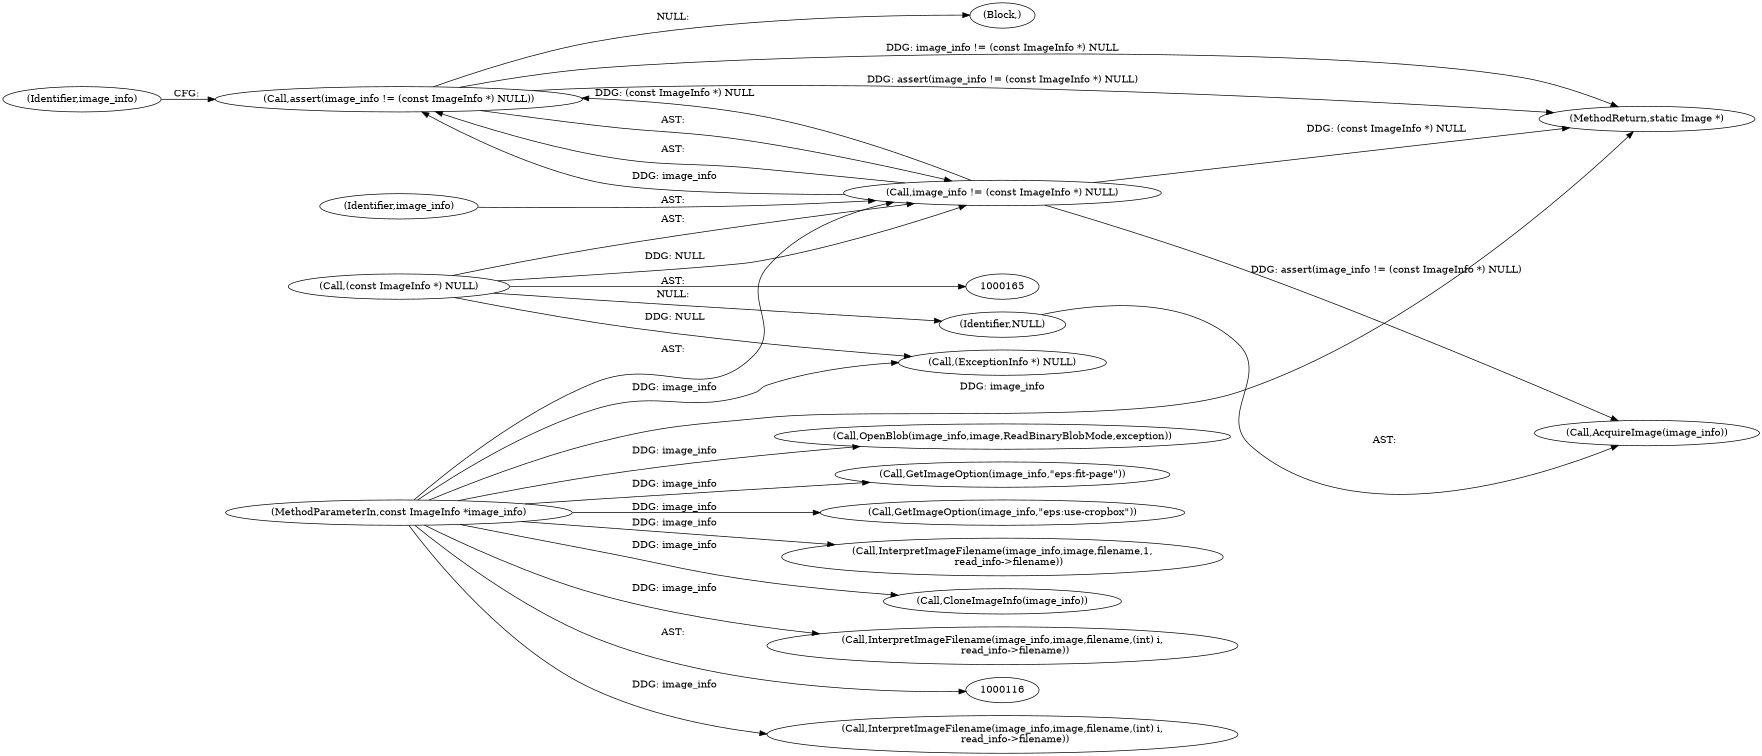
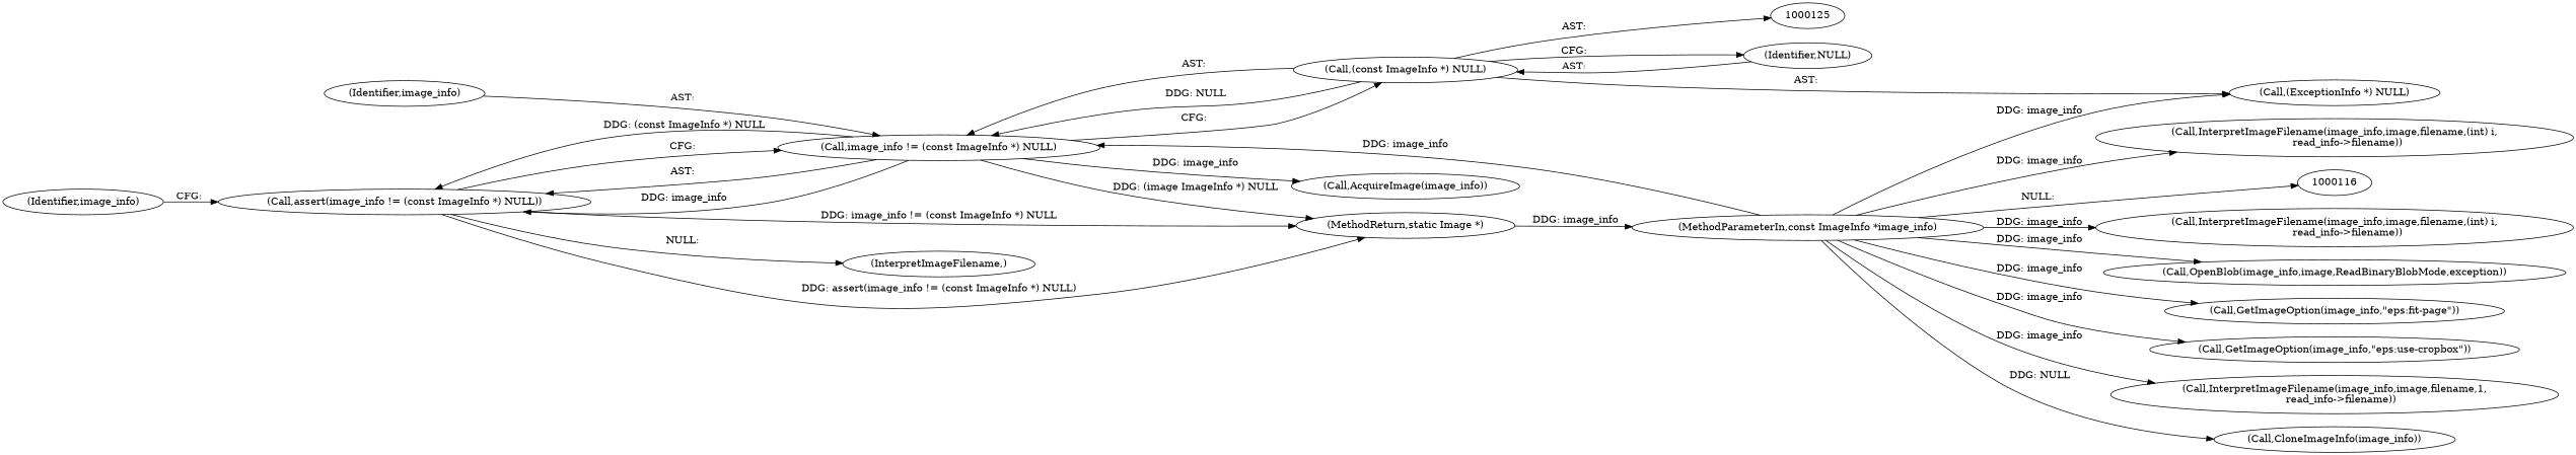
  digraph {
    rankdir=LR
    n1 [label="(Call,assert(image_info != (const ImageInfo *) NULL))"]
    n2 [label="(Call,image_info != (const ImageInfo *) NULL)"]
-   n3 [label="(Block,)"]
+   n3 [label="(InterpretImageFilename,)"]
    n4 [label="(MethodReturn,static Image *)"]
    n5 [label="(Call,(const ImageInfo *) NULL)"]
    n6 [label="(Call,AcquireImage(image_info))"]
    n7 [label="(Identifier,NULL)"]
    n8 [label="(Call,(ExceptionInfo *) NULL)"]
-   1000165
+   1000165 [label=1000125]
    n10 [label="(MethodParameterIn,const ImageInfo *image_info)"]
    n11 [label="(Call,InterpretImageFilename(image_info,image,filename,(int) i,\n        read_info->filename))"]
    n12 [label="(Call,OpenBlob(image_info,image,ReadBinaryBlobMode,exception))"]
    n13 [label="(Call,GetImageOption(image_info,\"eps:fit-page\"))"]
    n14 [label="(Call,GetImageOption(image_info,\"eps:use-cropbox\"))"]
    n15 [label="(Call,InterpretImageFilename(image_info,image,filename,1,\n    read_info->filename))"]
    n16 [label="(Call,CloneImageInfo(image_info))"]
    n17 [label="(Call,InterpretImageFilename(image_info,image,filename,(int) i,\n        read_info->filename))"]
    1000116
    n19 [label="(Identifier,image_info)"]
    n20 [label="(Identifier,image_info)"]
-   n1 -> n2 [label="AST: "]
+   n1 -> n2 [label="CFG: "]
    n1 -> n3 [label="NULL: "]
    n1 -> n4 [label="DDG: image_info != (const ImageInfo *) NULL"]
    n1 -> n4 [label="DDG: assert(image_info != (const ImageInfo *) NULL)"]
    n2 -> n1 [label="AST: "]
    n2 -> n1 [label="DDG: image_info"]
    n2 -> n1 [label="DDG: (const ImageInfo *) NULL"]
-   n2 -> n4 [label="DDG: (const ImageInfo *) NULL"]
-   n2 -> n6 [label="DDG: assert(image_info != (const ImageInfo *) NULL)"]
+   n2 -> n4 [label="DDG: (image ImageInfo *) NULL"]
+   n2 -> n5 [label="CFG: "]
+   n2 -> n6 [label="DDG: image_info"]
    n5 -> n2 [label="AST: "]
    n5 -> n2 [label="DDG: NULL"]
-   n5 -> n7 [label="NULL: "]
-   n5 -> n8 [label="DDG: NULL"]
+   n5 -> n7 [label="CFG: "]
+   n5 -> n8 [label="AST: "]
    n5 -> 1000165 [label="AST: "]
-   n7 -> n6 [label="AST: "]
-   n10 -> n2 [label="AST: "]
-   n10 -> n4 [label="DDG: image_info"]
+   n7 -> n5 [label="AST: "]
+   n10 -> n2 [label="DDG: image_info"]
+   n4 -> n10 [label="DDG: image_info"]
    n10 -> n8 [label="DDG: image_info"]
    n10 -> n11 [label="DDG: image_info"]
    n10 -> n12 [label="DDG: image_info"]
    n10 -> n13 [label="DDG: image_info"]
    n10 -> n14 [label="DDG: image_info"]
    n10 -> n15 [label="DDG: image_info"]
-   n10 -> n16 [label="DDG: image_info"]
+   n10 -> n16 [label="DDG: NULL"]
    n10 -> n17 [label="DDG: image_info"]
-   n10 -> 1000116 [label="AST: "]
+   n10 -> 1000116 [label="NULL: "]
    n19 -> n2 [label="AST: "]
    n20 -> n1 [label="CFG: "]
  }
